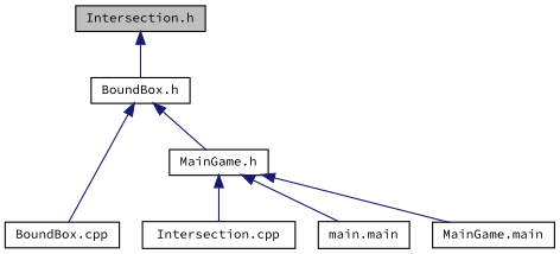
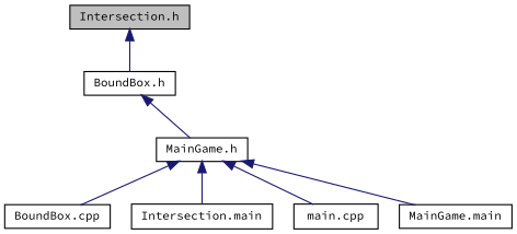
  digraph {
    fontname="Source Code Pro"
    node [color=black fillcolor=white fontname="Source Code Pro" fontsize=10 shape=record style=filled]
    edge [color=midnightblue dir=back fontname="Source Code Pro" fontsize=10 labelfontname=Helvetica labelfontsize=10 style=solid]
    n1 [fillcolor=grey75 fontcolor=black height=0.2 label="Intersection.h" width=0.4]
    n2 [height=0.2 label="BoundBox.h" width=0.4]
    n3 [height=0.2 label="BoundBox.cpp" width=0.4]
    n4 [height=0.2 label="MainGame.h" width=0.4]
-   n5 [height=0.2 label="Intersection.cpp" width=0.4]
-   n6 [height=0.2 label="main.main" width=0.4]
+   n5 [height=0.2 label="Intersection.main" width=0.4]
+   n6 [height=0.2 label="main.cpp" width=0.4]
    n7 [height=0.2 label="MainGame.main" width=0.4]
    n1 -> n2
-   n2 -> n3
+   n4 -> n3
    n2 -> n4
    n4 -> n5
    n4 -> n6
    n4 -> n7
  }
